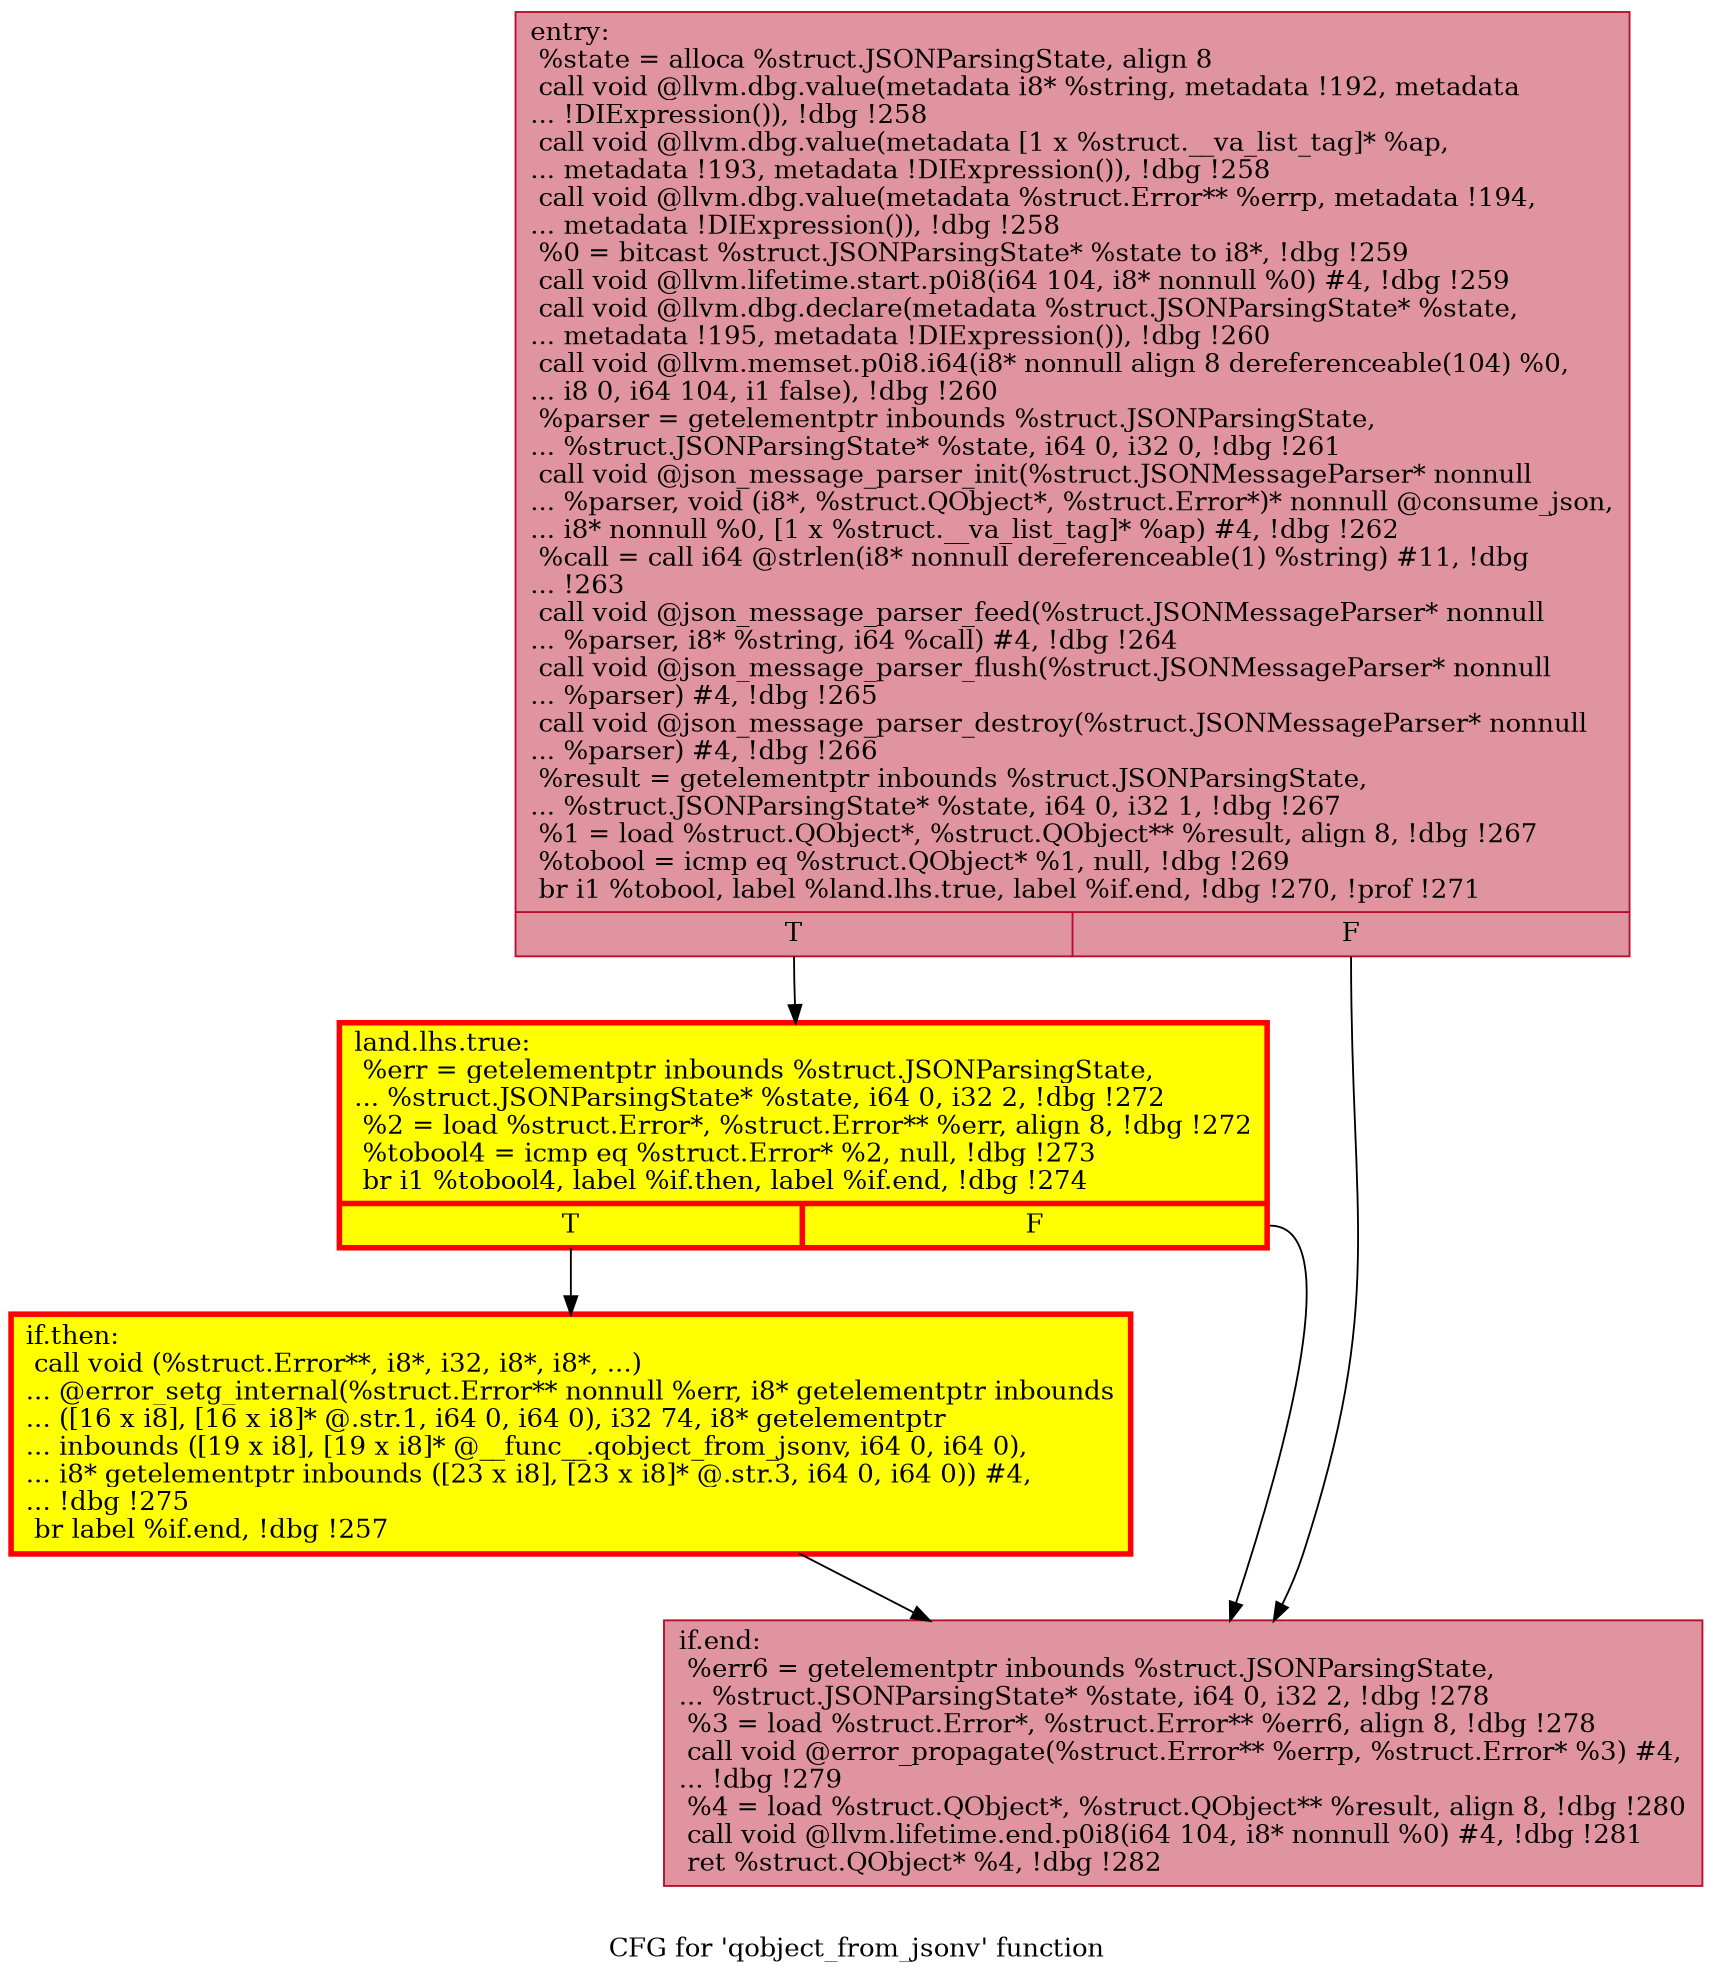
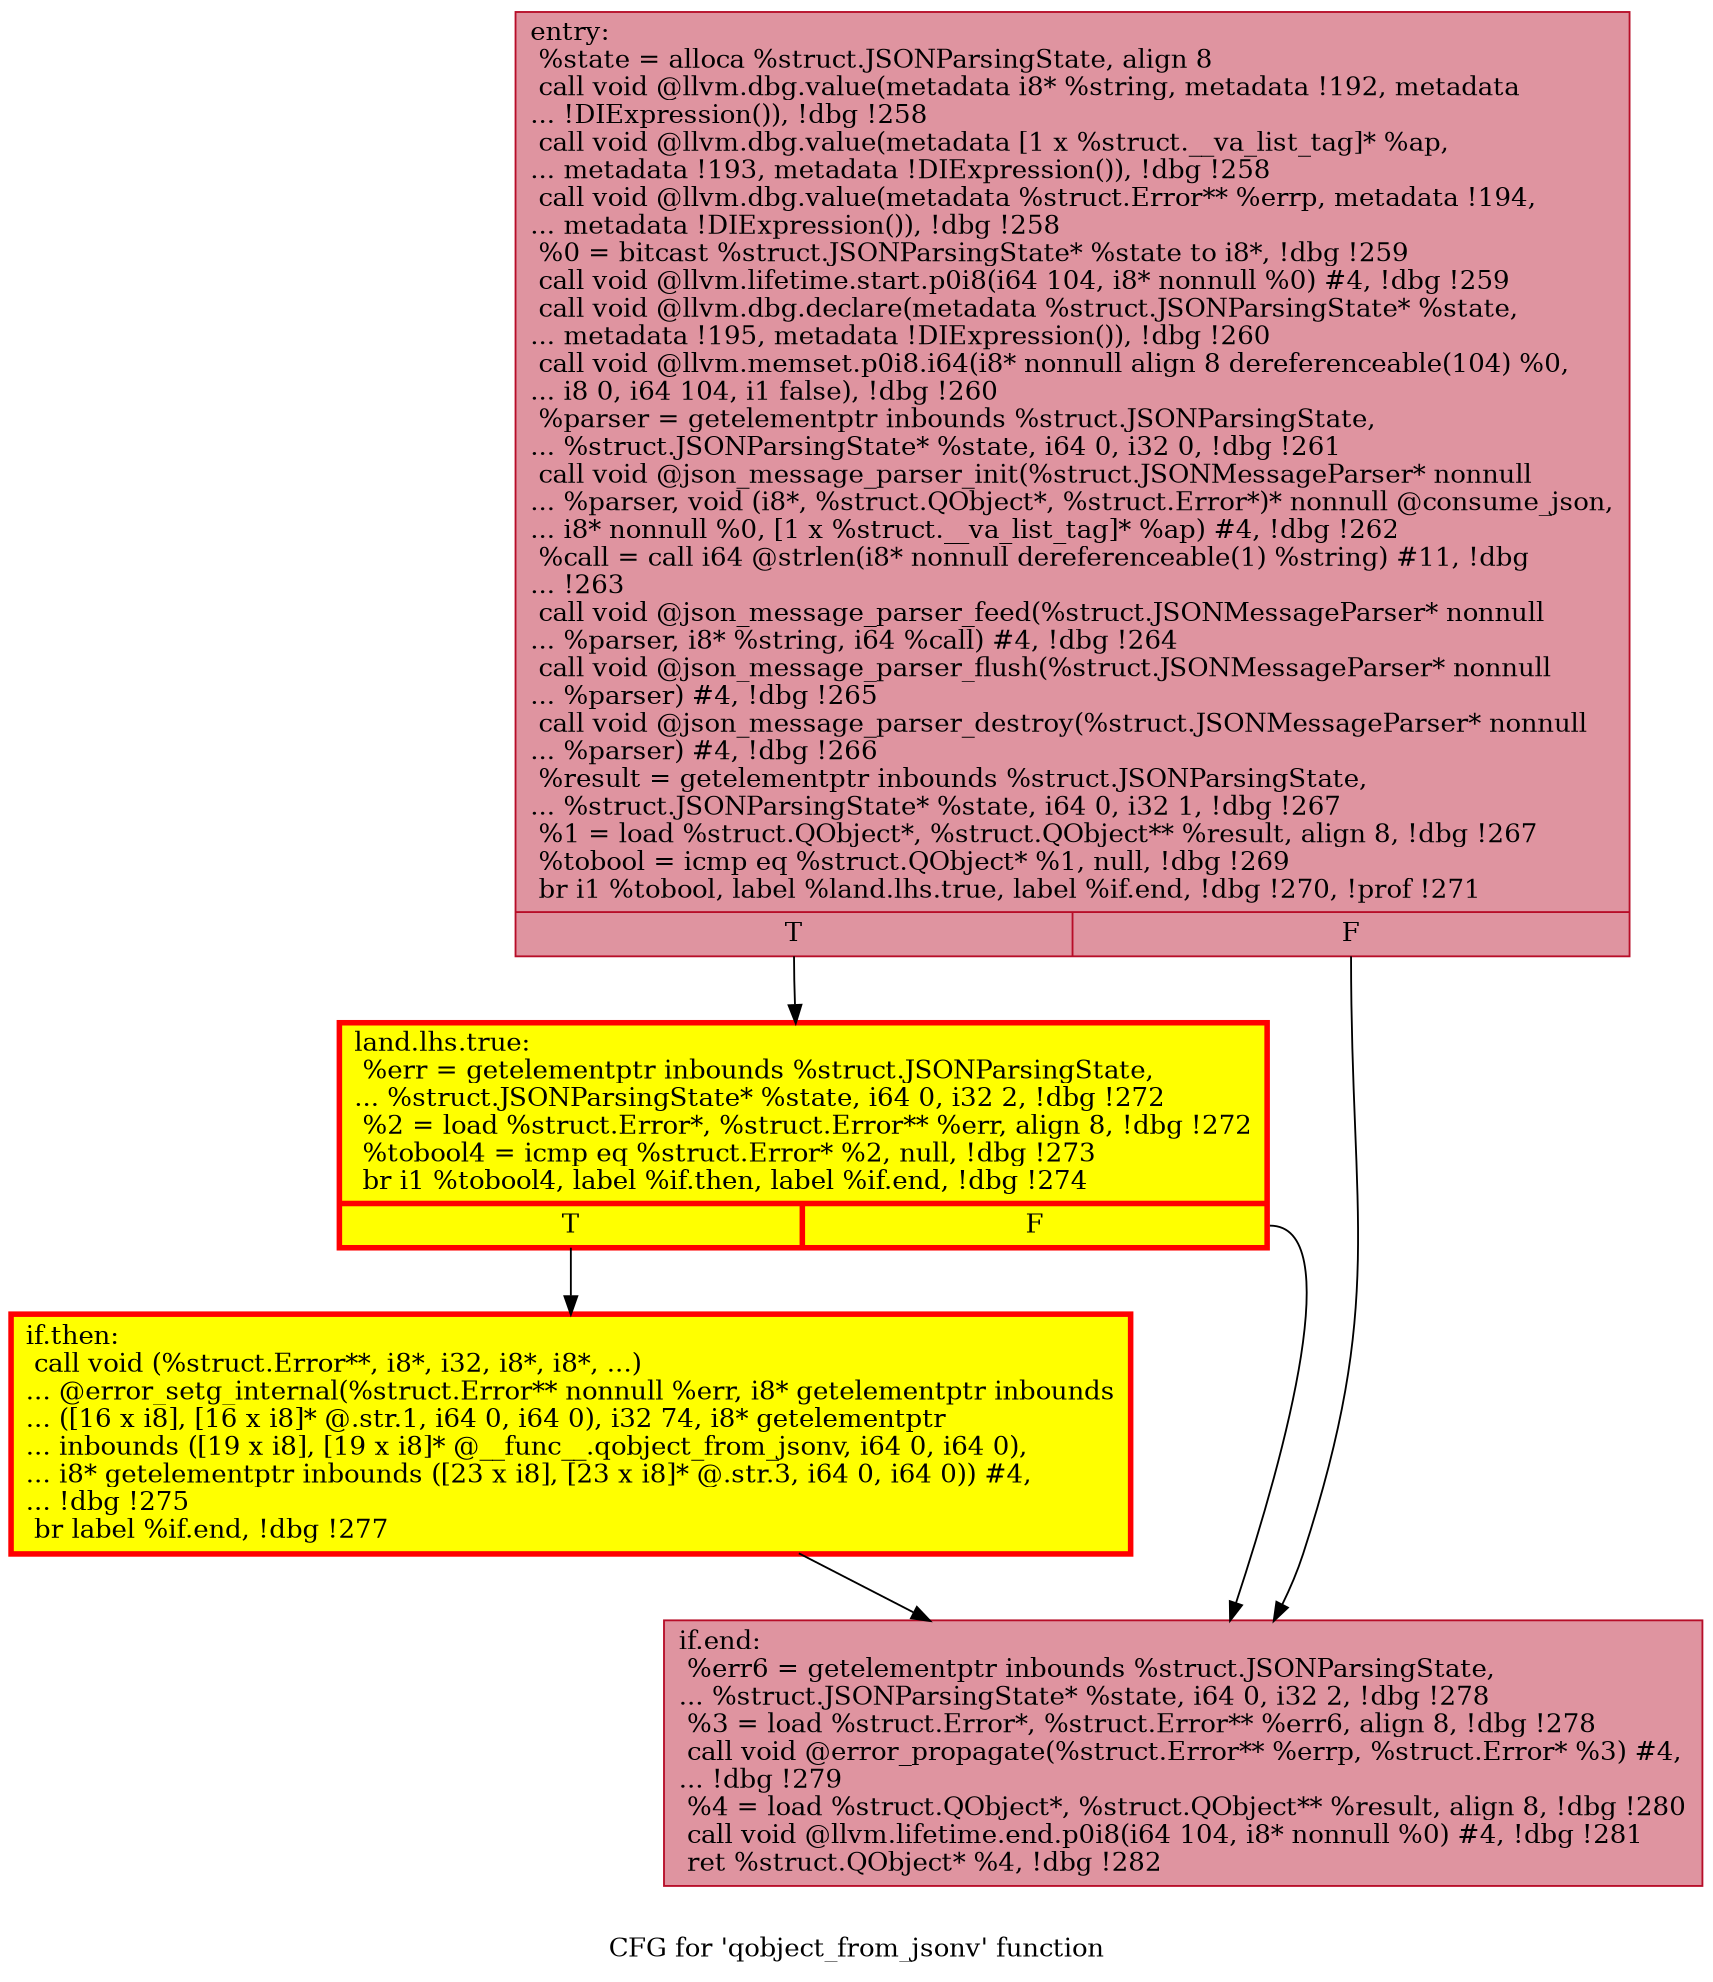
  digraph {
    label="CFG for 'qobject_from_jsonv' function"
    node [color="#b70d28ff" fillcolor="#b70d2870" shape=record style=filled]
    edge [tailport=s0]
    n1 [label="{entry:\l  %state = alloca %struct.JSONParsingState, align 8\l  call void @llvm.dbg.value(metadata i8* %string, metadata !192, metadata\l... !DIExpression()), !dbg !258\l  call void @llvm.dbg.value(metadata [1 x %struct.__va_list_tag]* %ap,\l... metadata !193, metadata !DIExpression()), !dbg !258\l  call void @llvm.dbg.value(metadata %struct.Error** %errp, metadata !194,\l... metadata !DIExpression()), !dbg !258\l  %0 = bitcast %struct.JSONParsingState* %state to i8*, !dbg !259\l  call void @llvm.lifetime.start.p0i8(i64 104, i8* nonnull %0) #4, !dbg !259\l  call void @llvm.dbg.declare(metadata %struct.JSONParsingState* %state,\l... metadata !195, metadata !DIExpression()), !dbg !260\l  call void @llvm.memset.p0i8.i64(i8* nonnull align 8 dereferenceable(104) %0,\l... i8 0, i64 104, i1 false), !dbg !260\l  %parser = getelementptr inbounds %struct.JSONParsingState,\l... %struct.JSONParsingState* %state, i64 0, i32 0, !dbg !261\l  call void @json_message_parser_init(%struct.JSONMessageParser* nonnull\l... %parser, void (i8*, %struct.QObject*, %struct.Error*)* nonnull @consume_json,\l... i8* nonnull %0, [1 x %struct.__va_list_tag]* %ap) #4, !dbg !262\l  %call = call i64 @strlen(i8* nonnull dereferenceable(1) %string) #11, !dbg\l... !263\l  call void @json_message_parser_feed(%struct.JSONMessageParser* nonnull\l... %parser, i8* %string, i64 %call) #4, !dbg !264\l  call void @json_message_parser_flush(%struct.JSONMessageParser* nonnull\l... %parser) #4, !dbg !265\l  call void @json_message_parser_destroy(%struct.JSONMessageParser* nonnull\l... %parser) #4, !dbg !266\l  %result = getelementptr inbounds %struct.JSONParsingState,\l... %struct.JSONParsingState* %state, i64 0, i32 1, !dbg !267\l  %1 = load %struct.QObject*, %struct.QObject** %result, align 8, !dbg !267\l  %tobool = icmp eq %struct.QObject* %1, null, !dbg !269\l  br i1 %tobool, label %land.lhs.true, label %if.end, !dbg !270, !prof !271\l|{<s0>T|<s1>F}}"]
    n2 [color=red fillcolor=yellow label="{land.lhs.true:                                    \l  %err = getelementptr inbounds %struct.JSONParsingState,\l... %struct.JSONParsingState* %state, i64 0, i32 2, !dbg !272\l  %2 = load %struct.Error*, %struct.Error** %err, align 8, !dbg !272\l  %tobool4 = icmp eq %struct.Error* %2, null, !dbg !273\l  br i1 %tobool4, label %if.then, label %if.end, !dbg !274\l|{<s0>T|<s1>F}}" penwidth=3.0]
    n3 [label="{if.end:                                           \l  %err6 = getelementptr inbounds %struct.JSONParsingState,\l... %struct.JSONParsingState* %state, i64 0, i32 2, !dbg !278\l  %3 = load %struct.Error*, %struct.Error** %err6, align 8, !dbg !278\l  call void @error_propagate(%struct.Error** %errp, %struct.Error* %3) #4,\l... !dbg !279\l  %4 = load %struct.QObject*, %struct.QObject** %result, align 8, !dbg !280\l  call void @llvm.lifetime.end.p0i8(i64 104, i8* nonnull %0) #4, !dbg !281\l  ret %struct.QObject* %4, !dbg !282\l}"]
-   n4 [color=red fillcolor=yellow label="{if.then:                                          \l  call void (%struct.Error**, i8*, i32, i8*, i8*, ...)\l... @error_setg_internal(%struct.Error** nonnull %err, i8* getelementptr inbounds\l... ([16 x i8], [16 x i8]* @.str.1, i64 0, i64 0), i32 74, i8* getelementptr\l... inbounds ([19 x i8], [19 x i8]* @__func__.qobject_from_jsonv, i64 0, i64 0),\l... i8* getelementptr inbounds ([23 x i8], [23 x i8]* @.str.3, i64 0, i64 0)) #4,\l... !dbg !275\l  br label %if.end, !dbg !257\l}" penwidth=3.0]
+   n4 [color=red fillcolor=yellow label="{if.then:                                          \l  call void (%struct.Error**, i8*, i32, i8*, i8*, ...)\l... @error_setg_internal(%struct.Error** nonnull %err, i8* getelementptr inbounds\l... ([16 x i8], [16 x i8]* @.str.1, i64 0, i64 0), i32 74, i8* getelementptr\l... inbounds ([19 x i8], [19 x i8]* @__func__.qobject_from_jsonv, i64 0, i64 0),\l... i8* getelementptr inbounds ([23 x i8], [23 x i8]* @.str.3, i64 0, i64 0)) #4,\l... !dbg !275\l  br label %if.end, !dbg !277\l}" penwidth=3.0]
    n1 -> n2
    n1 -> n3 [tailport=s1]
    n2 -> n3 [tailport=s1]
    n2 -> n4
    n4 -> n3 [tailport=""]
  }
